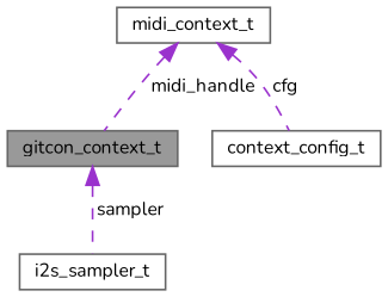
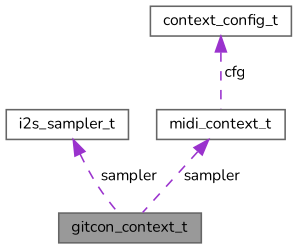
  digraph {
    fontname=Nunito
    node [color=gray40 fillcolor=white fontname=Nunito fontsize=10 shape=box style=filled]
    edge [color=darkorchid3 dir=back fontname=Nunito fontsize=10 labelfontname=Helvetica labelfontsize=10 style=dashed]
    n1 [fillcolor=grey60 fontcolor=black height=0.2 label=gitcon_context_t width=0.4]
    n2 [height=0.2 label=i2s_sampler_t width=0.4]
    n3 [height=0.2 label=midi_context_t width=0.4]
    n4 [height=0.2 label=context_config_t width=0.4]
-   n1 -> n2 [label=" sampler"]
-   n3 -> n1 [label=" midi_handle"]
-   n3 -> n4 [label=" cfg"]
+   n2 -> n1 [label=" sampler"]
+   n3 -> n1 [label=" sampler"]
+   n4 -> n3 [label=" cfg"]
  }
